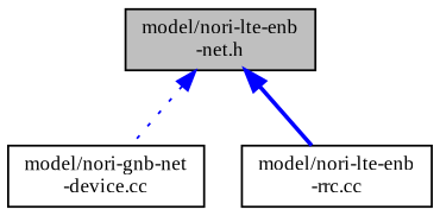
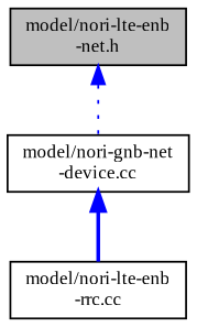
  digraph {
    fontname="Liberation Serif"
    node [color=black fillcolor=white fontname="Liberation Serif" fontsize=10 shape=record style=filled]
    edge [color=blue dir=back fontname="Liberation Serif" fontsize=10 labelfontname=Helvetica labelfontsize=10]
    n1 [fillcolor=grey75 fontcolor=black height=0.2 label="model/nori-lte-enb\l-net.h" width=0.4]
    n2 [height=0.2 label="model/nori-gnb-net\l-device.cc" width=0.4]
    n3 [height=0.2 label="model/nori-lte-enb\l-rrc.cc" width=0.4]
    n1 -> n2 [style=dotted]
-   n1 -> n3 [style=bold]
+   n2 -> n3 [style=bold]
  }
